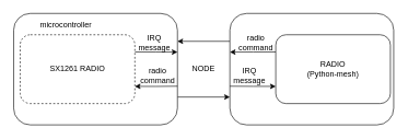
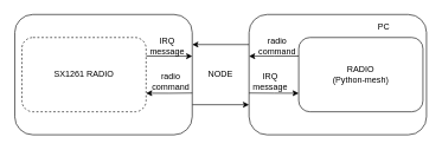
  <mxCell id="0" />
  <mxCell id="1" parent="0" />
  <mxCell id="2" style="edgeStyle=orthogonalEdgeStyle;rounded=0;orthogonalLoop=1;jettySize=auto;html=1;exitX=0;exitY=0.25;exitDx=0;exitDy=0;entryX=1;entryY=0.25;entryDx=0;entryDy=0;" edge="1" parent="1" source="3" target="9"><mxGeometry relative="1" as="geometry" /></mxCell>
  <mxCell id="3" value="" style="rounded=1;whiteSpace=wrap;html=1;" vertex="1" parent="1"><mxGeometry x="350" y="20" width="250" height="170" as="geometry" /></mxCell>
  <mxCell id="4" style="edgeStyle=orthogonalEdgeStyle;rounded=0;orthogonalLoop=1;jettySize=auto;html=1;exitX=0;exitY=0.25;exitDx=0;exitDy=0;" edge="1" parent="1" source="6"><mxGeometry relative="1" as="geometry"><mxPoint x="350" y="79" as="targetPoint" /></mxGeometry></mxCell>
  <mxCell id="5" style="edgeStyle=orthogonalEdgeStyle;rounded=0;orthogonalLoop=1;jettySize=auto;html=1;exitX=0;exitY=0.75;exitDx=0;exitDy=0;endArrow=none;endFill=0;startArrow=classic;startFill=1;" edge="1" parent="1" source="6"><mxGeometry relative="1" as="geometry"><mxPoint x="350" y="131" as="targetPoint" /></mxGeometry></mxCell>
  <mxCell id="6" value="&lt;div&gt;RADIO&lt;/div&gt;&lt;div&gt;(Python-mesh)&lt;/div&gt;" style="rounded=1;whiteSpace=wrap;html=1;" vertex="1" parent="1"><mxGeometry x="420" y="52.5" width="175" height="105" as="geometry" /></mxCell>
+ <mxCell id="7" value="PC" style="text;html=1;strokeColor=none;fillColor=none;align=center;verticalAlign=middle;whiteSpace=wrap;rounded=0;" vertex="1" parent="1"><mxGeometry x="510" y="22.5" width="60" height="30" as="geometry" /></mxCell>
  <mxCell id="8" style="edgeStyle=orthogonalEdgeStyle;rounded=0;orthogonalLoop=1;jettySize=auto;html=1;exitX=1;exitY=0.75;exitDx=0;exitDy=0;entryX=0;entryY=0.75;entryDx=0;entryDy=0;" edge="1" parent="1" source="9" target="3"><mxGeometry relative="1" as="geometry" /></mxCell>
  <mxCell id="9" value="" style="rounded=1;whiteSpace=wrap;html=1;" vertex="1" parent="1"><mxGeometry x="20" y="20" width="250" height="170" as="geometry" /></mxCell>
  <mxCell id="10" style="edgeStyle=orthogonalEdgeStyle;rounded=0;orthogonalLoop=1;jettySize=auto;html=1;exitX=1;exitY=0.25;exitDx=0;exitDy=0;" edge="1" parent="1" source="12"><mxGeometry relative="1" as="geometry"><mxPoint x="270" y="79" as="targetPoint" /></mxGeometry></mxCell>
  <mxCell id="11" style="edgeStyle=orthogonalEdgeStyle;rounded=0;orthogonalLoop=1;jettySize=auto;html=1;exitX=1;exitY=0.75;exitDx=0;exitDy=0;endArrow=none;endFill=0;startArrow=classic;startFill=1;" edge="1" parent="1" source="12"><mxGeometry relative="1" as="geometry"><mxPoint x="270" y="131" as="targetPoint" /></mxGeometry></mxCell>
  <mxCell id="12" value="&lt;div&gt;SX1261 RADIO&lt;br&gt;&lt;/div&gt;" style="rounded=1;whiteSpace=wrap;html=1;dashed=1;" vertex="1" parent="1"><mxGeometry x="30" y="52.5" width="175" height="105" as="geometry" /></mxCell>
- <mxCell id="13" value="microcontroller" style="text;html=1;strokeColor=none;fillColor=none;align=center;verticalAlign=middle;whiteSpace=wrap;rounded=0;" vertex="1" parent="1"><mxGeometry x="70" y="22.5" width="60" height="30" as="geometry" /></mxCell>
  <mxCell id="14" value="NODE" style="text;html=1;strokeColor=none;fillColor=none;align=center;verticalAlign=middle;whiteSpace=wrap;rounded=0;" vertex="1" parent="1"><mxGeometry x="280" y="90" width="60" height="30" as="geometry" /></mxCell>
  <mxCell id="15" value="radio command" style="text;html=1;strokeColor=none;fillColor=none;align=center;verticalAlign=middle;whiteSpace=wrap;rounded=0;" vertex="1" parent="1"><mxGeometry x="360" y="50" width="60" height="30" as="geometry" /></mxCell>
  <mxCell id="16" value="radio command" style="text;html=1;strokeColor=none;fillColor=none;align=center;verticalAlign=middle;whiteSpace=wrap;rounded=0;" vertex="1" parent="1"><mxGeometry x="210" y="100" width="60" height="30" as="geometry" /></mxCell>
  <mxCell id="17" value="IRQ message" style="text;html=1;strokeColor=none;fillColor=none;align=center;verticalAlign=middle;whiteSpace=wrap;rounded=0;" vertex="1" parent="1"><mxGeometry x="350" y="100" width="60" height="30" as="geometry" /></mxCell>
  <mxCell id="18" value="IRQ message" style="text;html=1;strokeColor=none;fillColor=none;align=center;verticalAlign=middle;whiteSpace=wrap;rounded=0;" vertex="1" parent="1"><mxGeometry x="205" y="50" width="60" height="30" as="geometry" /></mxCell>
